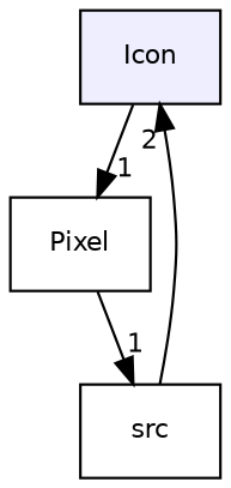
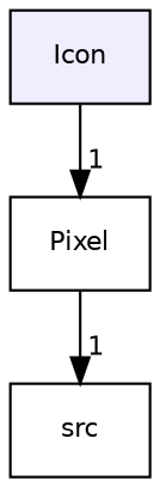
  digraph {
    compound=true
    node [fontname=Helvetica fontsize=10 shape=box]
    edge [headlabel=1 labeldistance=1.5 labelfontname=Helvetica labelfontsize=10]
    n1 [fillcolor="#eeeeff" label=Icon pencolor=black style=filled]
    n2 [label=Pixel]
    n3 [label=src]
    n1 -> n2
    n2 -> n3
-   n3 -> n1 [headlabel=2]
  }
